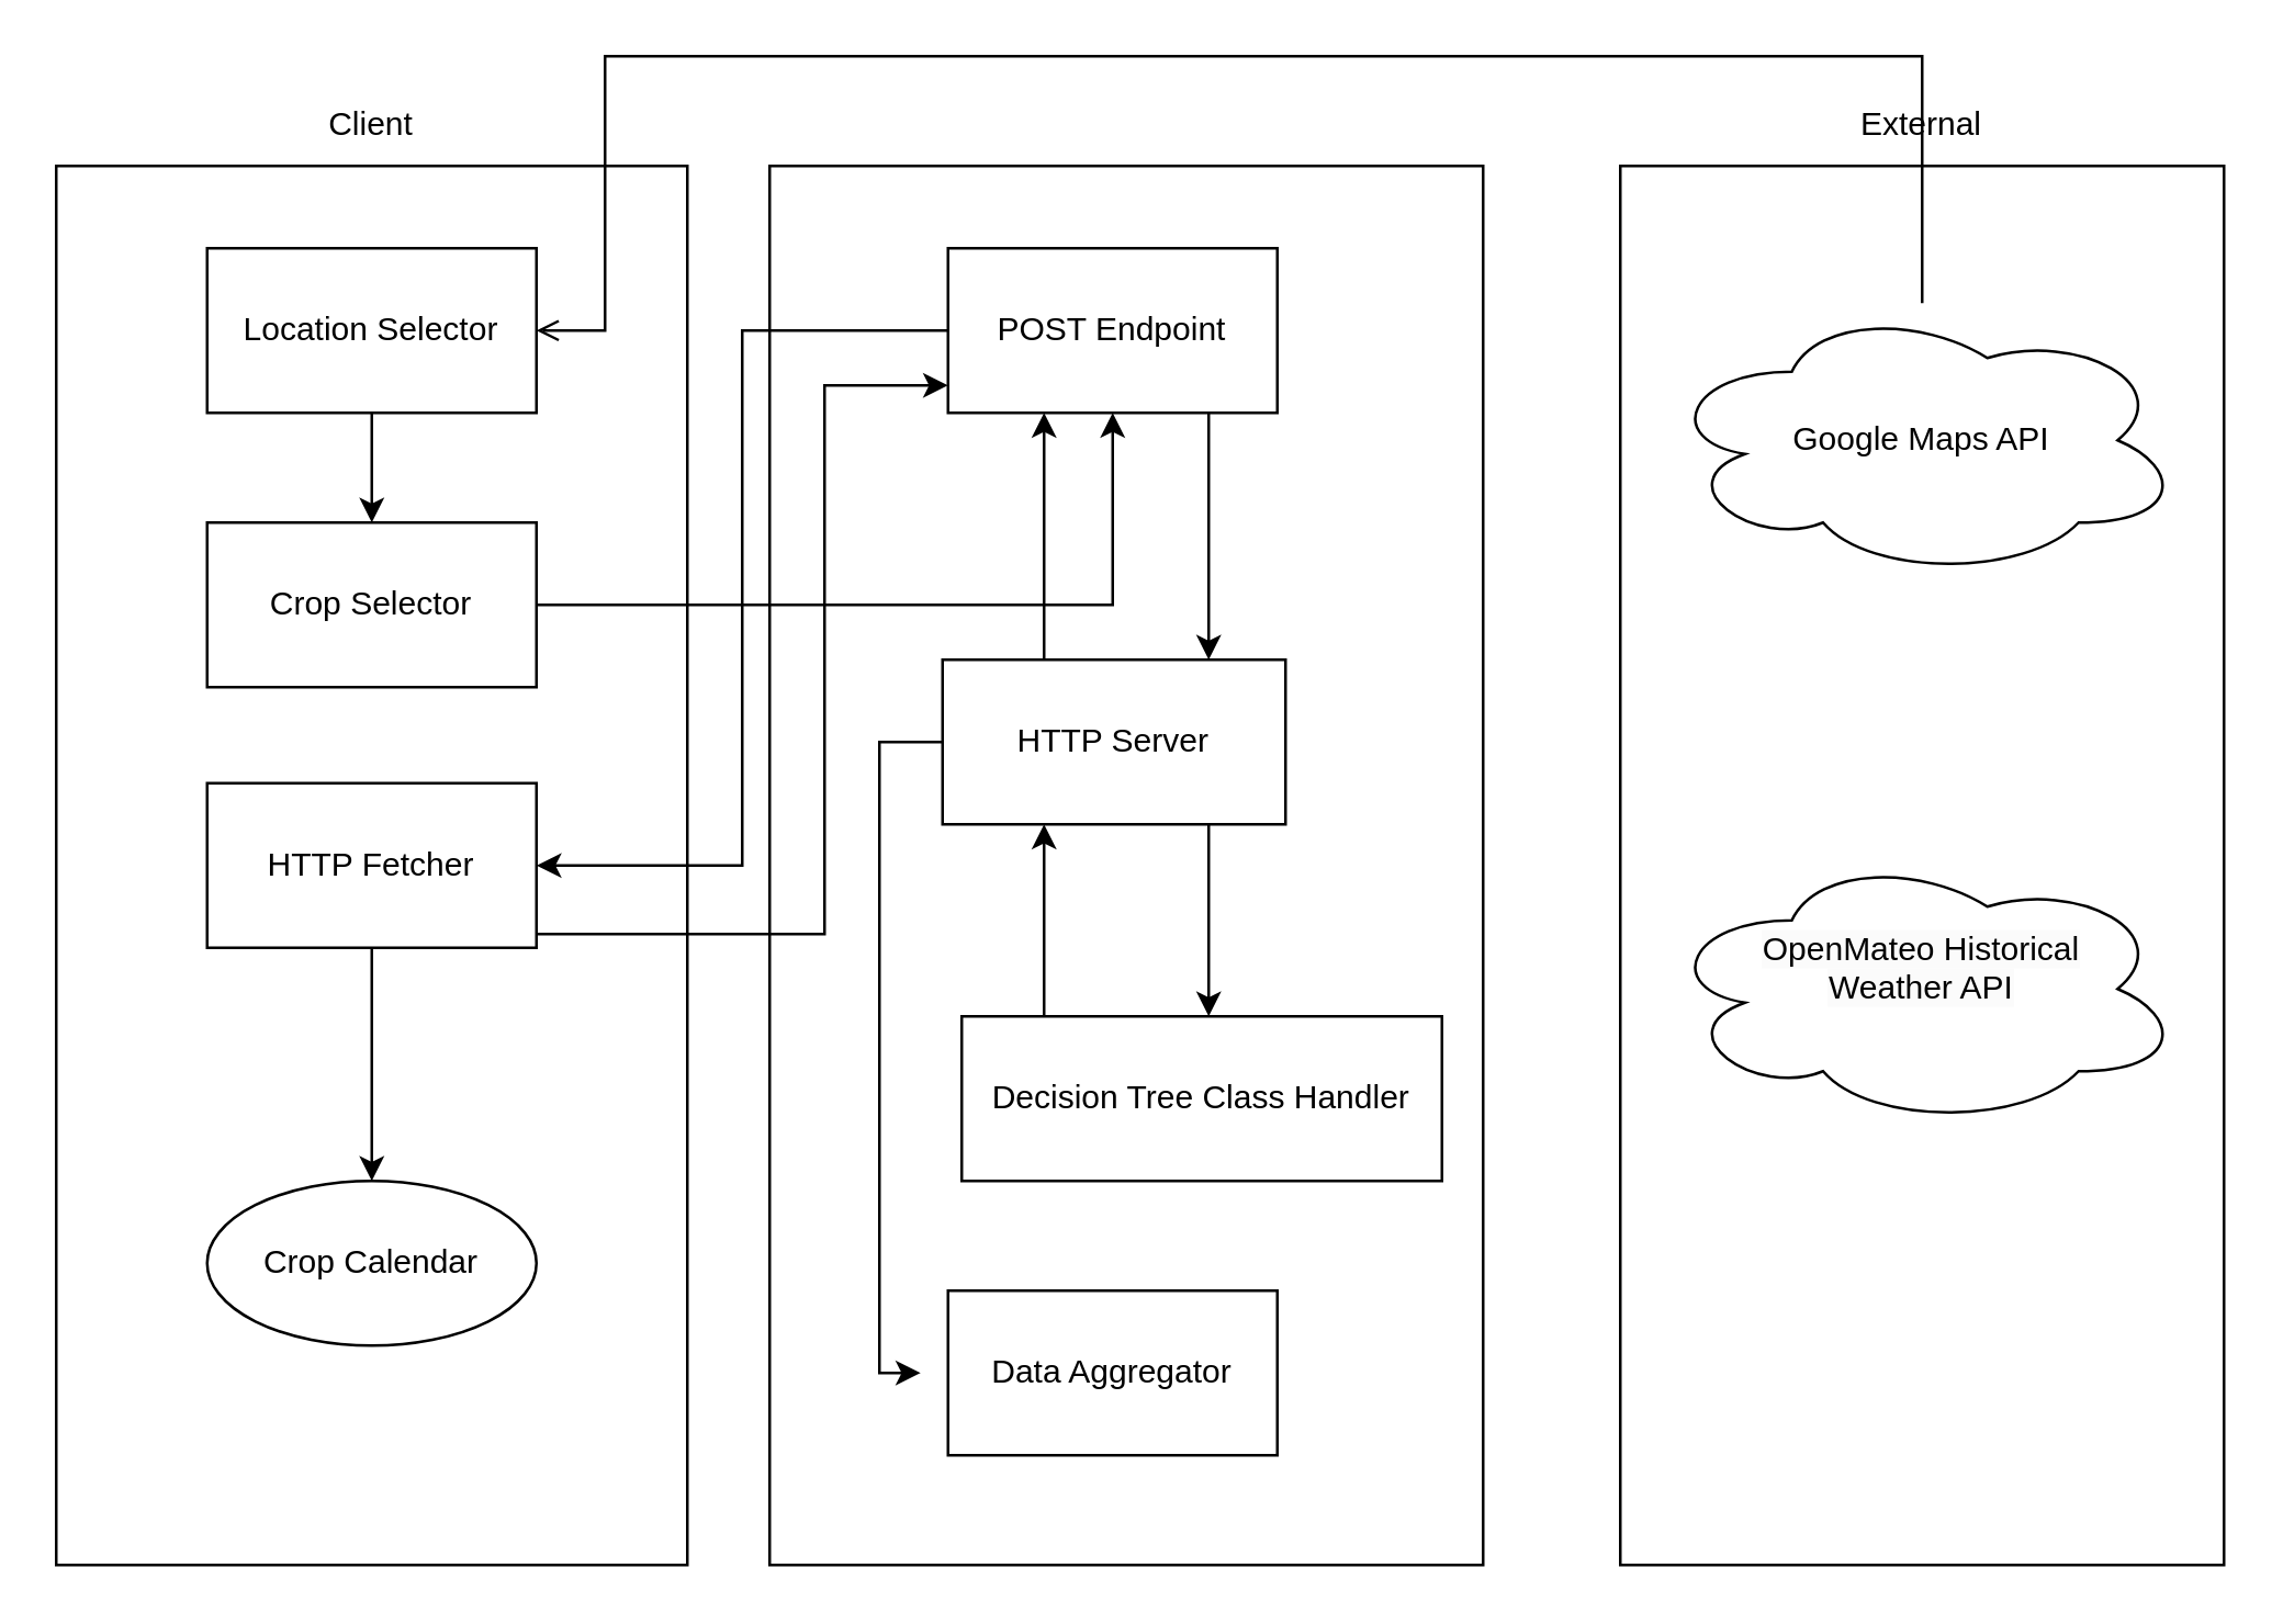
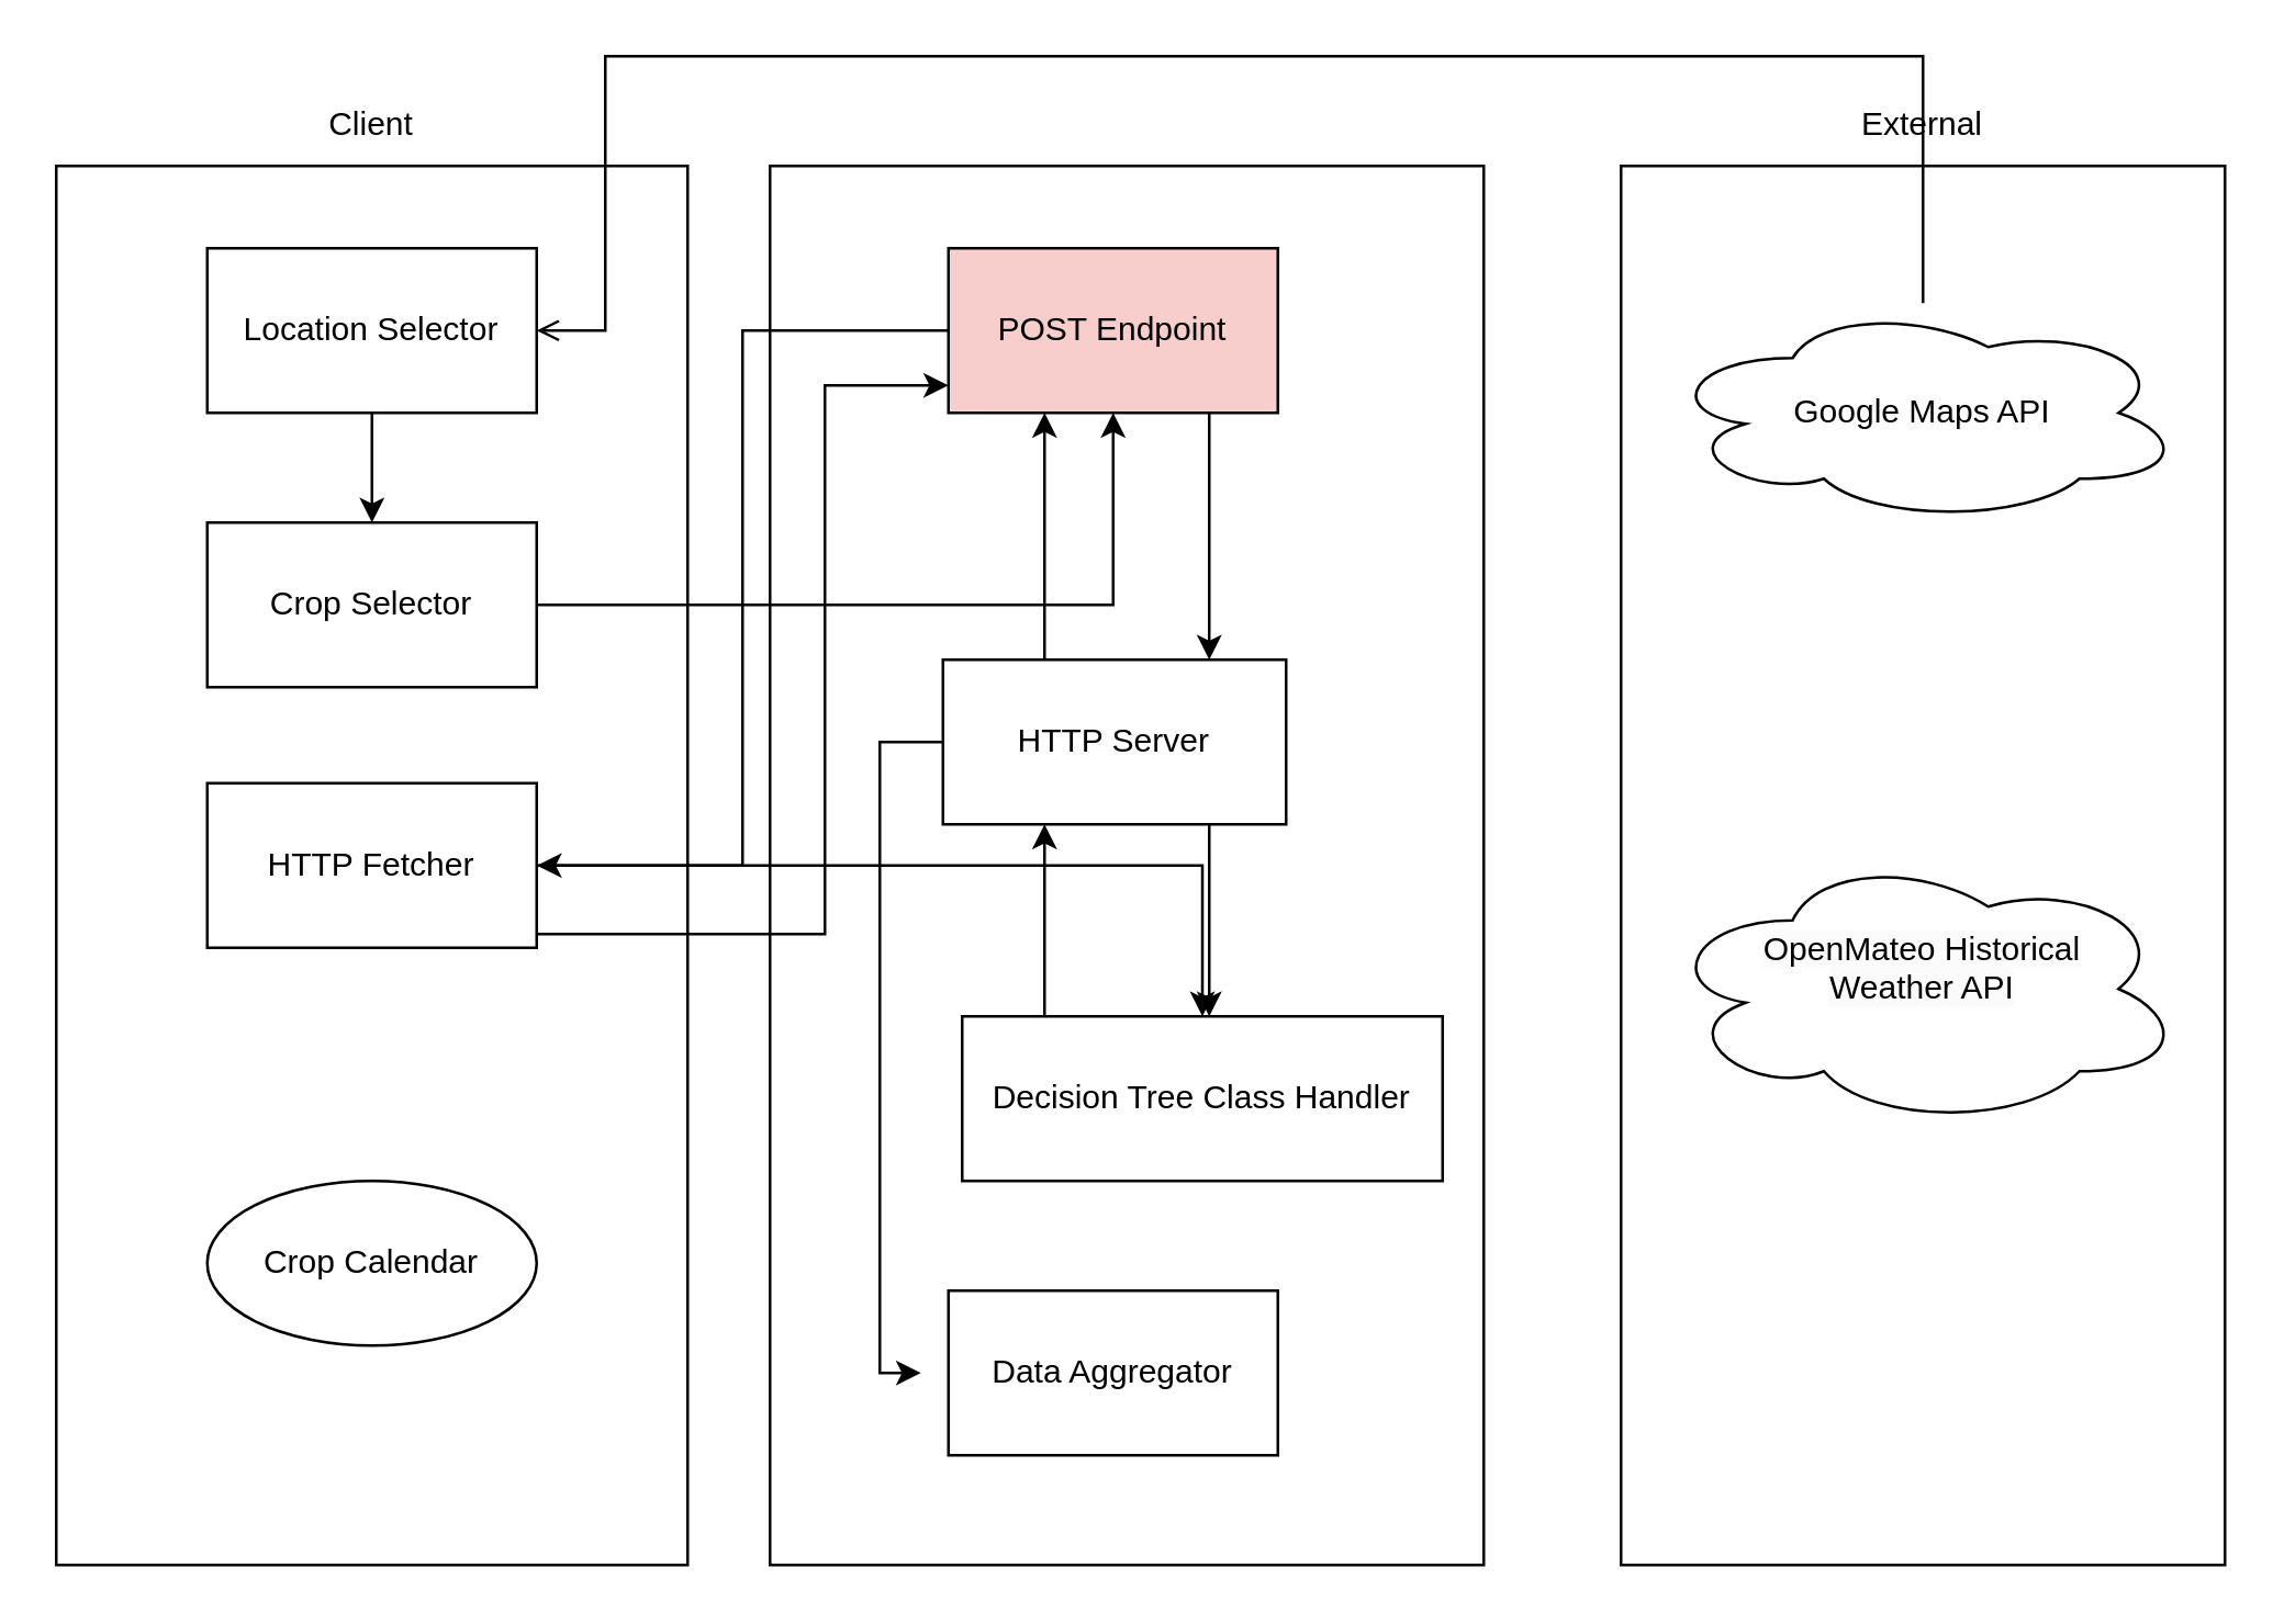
  <mxCell id="0" />
  <mxCell id="1" parent="0" />
  <mxCell id="2" value="" style="rounded=0;whiteSpace=wrap;html=1;" vertex="1" parent="1"><mxGeometry x="20" y="60" width="230" height="510" as="geometry" /></mxCell>
  <mxCell id="3" value="" style="rounded=0;whiteSpace=wrap;html=1;" vertex="1" parent="1"><mxGeometry x="280" y="60" width="260" height="510" as="geometry" /></mxCell>
  <mxCell id="4" value="" style="rounded=0;whiteSpace=wrap;html=1;" vertex="1" parent="1"><mxGeometry x="590" y="60" width="220" height="510" as="geometry" /></mxCell>
  <mxCell id="5" value="External" style="text;html=1;strokeColor=none;fillColor=none;align=center;verticalAlign=middle;whiteSpace=wrap;rounded=0;" vertex="1" parent="1"><mxGeometry x="670" y="30" width="60" height="30" as="geometry" /></mxCell>
  <mxCell id="6" value="Client" style="text;html=1;strokeColor=none;fillColor=none;align=center;verticalAlign=middle;whiteSpace=wrap;rounded=0;" vertex="1" parent="1"><mxGeometry x="105" y="30" width="60" height="30" as="geometry" /></mxCell>
  <mxCell id="7" style="edgeStyle=orthogonalEdgeStyle;rounded=0;orthogonalLoop=1;jettySize=auto;html=1;endArrow=open;" edge="1" parent="1" source="8" target="18"><mxGeometry relative="1" as="geometry"><Array as="points"><mxPoint x="700" y="20" /><mxPoint x="220" y="20" /><mxPoint x="220" y="120" /></Array></mxGeometry></mxCell>
- <mxCell id="8" value="Google Maps API" style="ellipse;shape=cloud;whiteSpace=wrap;html=1;" vertex="1" parent="1"><mxGeometry x="605" y="110" width="190" height="100" as="geometry" /></mxCell>
+ <mxCell id="8" value="Google Maps API" style="ellipse;shape=cloud;whiteSpace=wrap;html=1;" vertex="1" parent="1"><mxGeometry x="605" y="110" width="190" height="80" as="geometry" /></mxCell>
  <mxCell id="9" value="&#10;&lt;span style=&quot;color: rgb(0, 0, 0); font-family: Helvetica; font-size: 12px; font-style: normal; font-variant-ligatures: normal; font-variant-caps: normal; font-weight: 400; letter-spacing: normal; orphans: 2; text-align: center; text-indent: 0px; text-transform: none; widows: 2; word-spacing: 0px; -webkit-text-stroke-width: 0px; background-color: rgb(251, 251, 251); text-decoration-thickness: initial; text-decoration-style: initial; text-decoration-color: initial; float: none; display: inline !important;&quot;&gt;OpenMateo Historical&lt;/span&gt;&lt;br style=&quot;border-color: var(--border-color); color: rgb(0, 0, 0); font-family: Helvetica; font-size: 12px; font-style: normal; font-variant-ligatures: normal; font-variant-caps: normal; font-weight: 400; letter-spacing: normal; orphans: 2; text-align: center; text-indent: 0px; text-transform: none; widows: 2; word-spacing: 0px; -webkit-text-stroke-width: 0px; background-color: rgb(251, 251, 251); text-decoration-thickness: initial; text-decoration-style: initial; text-decoration-color: initial;&quot;&gt;&lt;span style=&quot;color: rgb(0, 0, 0); font-family: Helvetica; font-size: 12px; font-style: normal; font-variant-ligatures: normal; font-variant-caps: normal; font-weight: 400; letter-spacing: normal; orphans: 2; text-align: center; text-indent: 0px; text-transform: none; widows: 2; word-spacing: 0px; -webkit-text-stroke-width: 0px; background-color: rgb(251, 251, 251); text-decoration-thickness: initial; text-decoration-style: initial; text-decoration-color: initial; float: none; display: inline !important;&quot;&gt;Weather API&lt;/span&gt;&#10;&#10;" style="ellipse;shape=cloud;whiteSpace=wrap;html=1;" vertex="1" parent="1"><mxGeometry x="605" y="310" width="190" height="100" as="geometry" /></mxCell>
  <mxCell id="10" style="edgeStyle=orthogonalEdgeStyle;rounded=0;orthogonalLoop=1;jettySize=auto;html=1;" edge="1" parent="1" source="12" target="27"><mxGeometry relative="1" as="geometry"><Array as="points"><mxPoint x="440" y="210" /><mxPoint x="440" y="210" /></Array></mxGeometry></mxCell>
  <mxCell id="11" style="edgeStyle=orthogonalEdgeStyle;rounded=0;orthogonalLoop=1;jettySize=auto;html=1;entryX=1;entryY=0.5;entryDx=0;entryDy=0;" edge="1" parent="1" source="12" target="24"><mxGeometry relative="1" as="geometry"><Array as="points"><mxPoint x="270" y="120" /><mxPoint x="270" y="315" /></Array></mxGeometry></mxCell>
- <mxCell id="12" value="POST Endpoint" style="rounded=0;whiteSpace=wrap;html=1;" vertex="1" parent="1"><mxGeometry x="345" y="90" width="120" height="60" as="geometry" /></mxCell>
+ <mxCell id="12" value="POST Endpoint" style="rounded=0;whiteSpace=wrap;html=1;fillColor=#f8cecc;" vertex="1" parent="1"><mxGeometry x="345" y="90" width="120" height="60" as="geometry" /></mxCell>
  <mxCell id="13" style="edgeStyle=orthogonalEdgeStyle;rounded=0;orthogonalLoop=1;jettySize=auto;html=1;exitX=0;exitY=0.5;exitDx=0;exitDy=0;" edge="1" parent="1" source="27"><mxGeometry relative="1" as="geometry"><mxPoint x="395.5" y="240" as="sourcePoint" /><mxPoint x="335" y="500" as="targetPoint" /><Array as="points"><mxPoint x="320" y="270" /><mxPoint x="320" y="500" /></Array></mxGeometry></mxCell>
  <mxCell id="14" style="edgeStyle=orthogonalEdgeStyle;rounded=0;orthogonalLoop=1;jettySize=auto;html=1;" edge="1" parent="1" source="15" target="27"><mxGeometry relative="1" as="geometry"><Array as="points"><mxPoint x="380" y="340" /><mxPoint x="380" y="340" /></Array></mxGeometry></mxCell>
  <mxCell id="15" value="Decision Tree Class Handler" style="rounded=0;whiteSpace=wrap;html=1;" vertex="1" parent="1"><mxGeometry x="350" y="370" width="175" height="60" as="geometry" /></mxCell>
  <mxCell id="16" value="Data Aggregator" style="rounded=0;whiteSpace=wrap;html=1;" vertex="1" parent="1"><mxGeometry x="345" y="470" width="120" height="60" as="geometry" /></mxCell>
  <mxCell id="17" style="edgeStyle=orthogonalEdgeStyle;rounded=0;orthogonalLoop=1;jettySize=auto;html=1;" edge="1" parent="1" source="18" target="20"><mxGeometry relative="1" as="geometry" /></mxCell>
  <mxCell id="18" value="Location Selector" style="rounded=0;whiteSpace=wrap;html=1;" vertex="1" parent="1"><mxGeometry x="75" y="90" width="120" height="60" as="geometry" /></mxCell>
  <mxCell id="19" style="edgeStyle=orthogonalEdgeStyle;rounded=0;orthogonalLoop=1;jettySize=auto;html=1;" edge="1" parent="1" source="20" target="12"><mxGeometry relative="1" as="geometry" /></mxCell>
  <mxCell id="20" value="Crop Selector" style="rounded=0;whiteSpace=wrap;html=1;" vertex="1" parent="1"><mxGeometry x="75" y="190" width="120" height="60" as="geometry" /></mxCell>
  <mxCell id="21" value="Crop Calendar" style="ellipse;whiteSpace=wrap;html=1;" vertex="1" parent="1"><mxGeometry x="75" y="430" width="120" height="60" as="geometry" /></mxCell>
  <mxCell id="22" style="edgeStyle=orthogonalEdgeStyle;rounded=0;orthogonalLoop=1;jettySize=auto;html=1;" edge="1" parent="1" source="24" target="12"><mxGeometry relative="1" as="geometry"><Array as="points"><mxPoint x="300" y="340" /><mxPoint x="300" y="140" /></Array></mxGeometry></mxCell>
- <mxCell id="23" style="edgeStyle=orthogonalEdgeStyle;rounded=0;orthogonalLoop=1;jettySize=auto;html=1;" edge="1" parent="1" source="24" target="21"><mxGeometry relative="1" as="geometry" /></mxCell>
+ <mxCell id="23" style="edgeStyle=orthogonalEdgeStyle;rounded=0;orthogonalLoop=1;jettySize=auto;html=1;" edge="1" parent="1" source="24" target="15"><mxGeometry relative="1" as="geometry" /></mxCell>
  <mxCell id="24" value="HTTP Fetcher" style="rounded=0;whiteSpace=wrap;html=1;" vertex="1" parent="1"><mxGeometry x="75" y="285" width="120" height="60" as="geometry" /></mxCell>
  <mxCell id="25" style="edgeStyle=orthogonalEdgeStyle;rounded=0;orthogonalLoop=1;jettySize=auto;html=1;" edge="1" parent="1" source="27" target="15"><mxGeometry relative="1" as="geometry"><Array as="points"><mxPoint x="440" y="340" /><mxPoint x="440" y="340" /></Array></mxGeometry></mxCell>
  <mxCell id="26" style="edgeStyle=orthogonalEdgeStyle;rounded=0;orthogonalLoop=1;jettySize=auto;html=1;" edge="1" parent="1" source="27" target="12"><mxGeometry relative="1" as="geometry"><Array as="points"><mxPoint x="380" y="210" /><mxPoint x="380" y="210" /></Array></mxGeometry></mxCell>
  <mxCell id="27" value="HTTP Server" style="rounded=0;whiteSpace=wrap;html=1;" vertex="1" parent="1"><mxGeometry x="343" y="240" width="125" height="60" as="geometry" /></mxCell>
